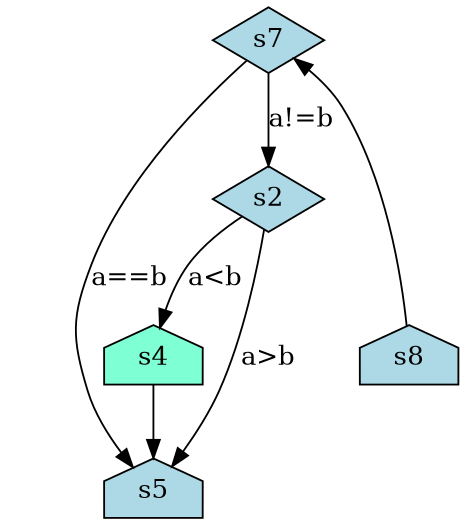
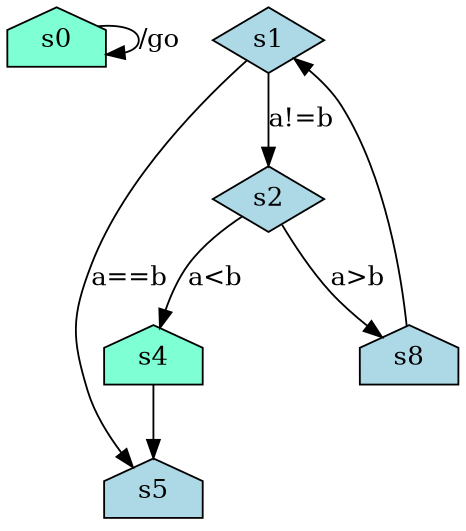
  digraph {
    node [fillcolor=lightblue shape=house style=filled]
-   s1 [shape=diamond label=s7]
+   s0 [fillcolor=aquamarine]
+   s1 [shape=diamond]
    s5
    s2 [shape=diamond]
    n5 [label=s8]
    s4 [fillcolor=aquamarine]
+   s0 -> s0 [label="/go"]
    s1 -> s5 [label="a==b"]
    s1 -> s2 [label="a!=b"]
-   s2 -> s5 [label="a>b"]
+   s2 -> n5 [label="a>b"]
    s2 -> s4 [label="a<b"]
    n5 -> s1
    s4 -> s5
  }
